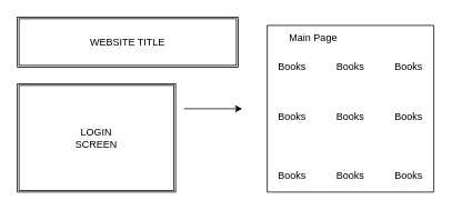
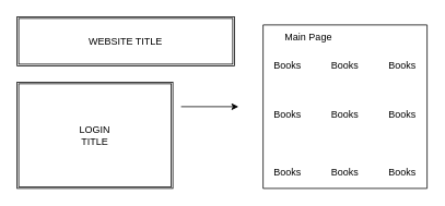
  <mxCell id="0" />
  <mxCell id="1" parent="0" />
- <mxCell id="2" value="&lt;div&gt;LOGIN&lt;/div&gt;&lt;div&gt;SCREEN&lt;br&gt;&lt;/div&gt;" style="shape=ext;double=1;rounded=0;whiteSpace=wrap;html=1;" vertex="1" parent="1"><mxGeometry x="20" y="100" width="190" height="130" as="geometry" /></mxCell>
+ <mxCell id="2" value="&lt;div&gt;LOGIN&lt;/div&gt;&lt;div&gt;TITLE&lt;br&gt;&lt;/div&gt;" style="shape=ext;double=1;rounded=0;whiteSpace=wrap;html=1;" vertex="1" parent="1"><mxGeometry x="20" y="100" width="190" height="130" as="geometry" /></mxCell>
  <mxCell id="3" value="WEBSITE TITLE" style="shape=ext;double=1;rounded=0;whiteSpace=wrap;html=1;" vertex="1" parent="1"><mxGeometry x="20" y="20" width="265" height="60" as="geometry" /></mxCell>
  <mxCell id="4" value="" style="endArrow=classic;html=1;" edge="1" parent="1"><mxGeometry width="50" height="50" relative="1" as="geometry"><mxPoint x="220" y="130" as="sourcePoint" /><mxPoint x="290" y="130" as="targetPoint" /></mxGeometry></mxCell>
  <mxCell id="5" value="" style="swimlane;startSize=0;" vertex="1" parent="1"><mxGeometry x="320" y="30" width="200" height="200" as="geometry" /></mxCell>
  <mxCell id="6" value="Books" style="text;html=1;strokeColor=none;fillColor=none;align=center;verticalAlign=middle;whiteSpace=wrap;rounded=0;" vertex="1" parent="5"><mxGeometry x="10" y="40" width="40" height="20" as="geometry" /></mxCell>
  <mxCell id="7" value="Main Page" style="text;html=1;align=center;verticalAlign=middle;resizable=0;points=[];autosize=1;strokeColor=none;" vertex="1" parent="5"><mxGeometry x="20" y="5" width="70" height="20" as="geometry" /></mxCell>
  <mxCell id="8" value="Books" style="text;html=1;strokeColor=none;fillColor=none;align=center;verticalAlign=middle;whiteSpace=wrap;rounded=0;" vertex="1" parent="5"><mxGeometry x="80" y="170" width="40" height="20" as="geometry" /></mxCell>
  <mxCell id="9" value="Books" style="text;html=1;strokeColor=none;fillColor=none;align=center;verticalAlign=middle;whiteSpace=wrap;rounded=0;" vertex="1" parent="5"><mxGeometry x="10" y="100" width="40" height="20" as="geometry" /></mxCell>
  <mxCell id="10" value="Books" style="text;html=1;strokeColor=none;fillColor=none;align=center;verticalAlign=middle;whiteSpace=wrap;rounded=0;" vertex="1" parent="5"><mxGeometry x="80" y="100" width="40" height="20" as="geometry" /></mxCell>
  <mxCell id="11" value="Books" style="text;html=1;strokeColor=none;fillColor=none;align=center;verticalAlign=middle;whiteSpace=wrap;rounded=0;" vertex="1" parent="5"><mxGeometry x="80" y="40" width="40" height="20" as="geometry" /></mxCell>
  <mxCell id="12" value="Books" style="text;html=1;strokeColor=none;fillColor=none;align=center;verticalAlign=middle;whiteSpace=wrap;rounded=0;" vertex="1" parent="5"><mxGeometry x="150" y="100" width="40" height="20" as="geometry" /></mxCell>
  <mxCell id="13" value="Books" style="text;html=1;strokeColor=none;fillColor=none;align=center;verticalAlign=middle;whiteSpace=wrap;rounded=0;" vertex="1" parent="1"><mxGeometry x="330" y="200" width="40" height="20" as="geometry" /></mxCell>
  <mxCell id="14" value="Books" style="text;html=1;strokeColor=none;fillColor=none;align=center;verticalAlign=middle;whiteSpace=wrap;rounded=0;" vertex="1" parent="1"><mxGeometry x="470" y="70" width="40" height="20" as="geometry" /></mxCell>
  <mxCell id="15" value="Books" style="text;html=1;strokeColor=none;fillColor=none;align=center;verticalAlign=middle;whiteSpace=wrap;rounded=0;" vertex="1" parent="1"><mxGeometry x="470" y="200" width="40" height="20" as="geometry" /></mxCell>
